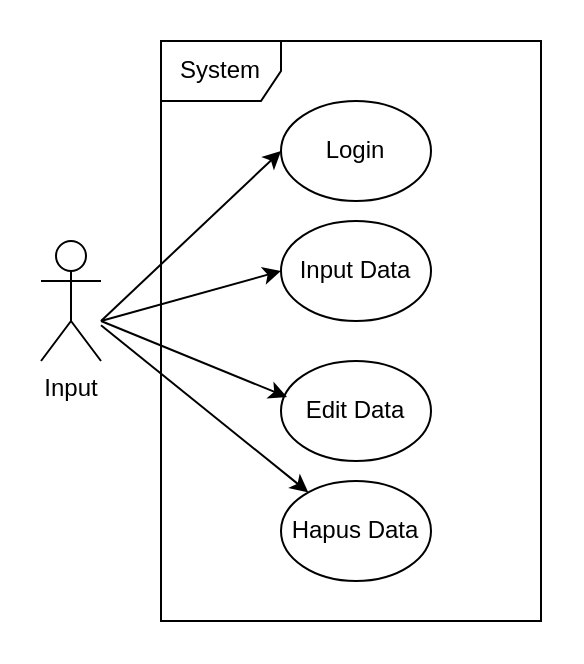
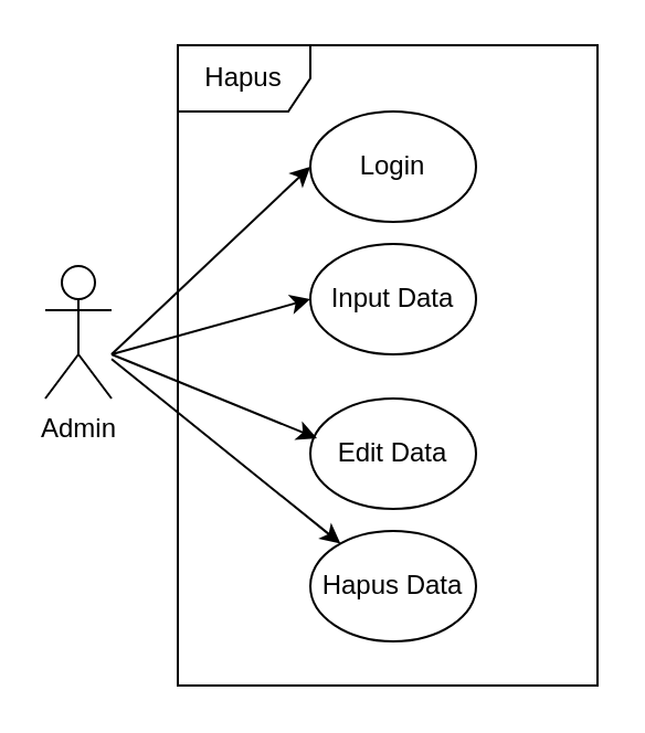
  <mxCell id="0" />
  <mxCell id="1" parent="0" />
- <mxCell id="2" value="Input" style="shape=umlActor;verticalLabelPosition=bottom;verticalAlign=top;html=1;outlineConnect=0;" parent="1" vertex="1"><mxGeometry x="20" y="120" width="30" height="60" as="geometry" /></mxCell>
+ <mxCell id="2" value="Admin" style="shape=umlActor;verticalLabelPosition=bottom;verticalAlign=top;html=1;outlineConnect=0;" parent="1" vertex="1"><mxGeometry x="20" y="120" width="30" height="60" as="geometry" /></mxCell>
  <mxCell id="3" value="Login" style="ellipse;whiteSpace=wrap;html=1;" parent="1" vertex="1"><mxGeometry x="140" y="50" width="75" height="50" as="geometry" /></mxCell>
  <mxCell id="4" value="Input Data" style="ellipse;whiteSpace=wrap;html=1;" parent="1" vertex="1"><mxGeometry x="140" y="110" width="75" height="50" as="geometry" /></mxCell>
  <mxCell id="5" value="Edit Data" style="ellipse;whiteSpace=wrap;html=1;" parent="1" vertex="1"><mxGeometry x="140" y="180" width="75" height="50" as="geometry" /></mxCell>
  <mxCell id="6" value="Hapus Data" style="ellipse;whiteSpace=wrap;html=1;" parent="1" vertex="1"><mxGeometry x="140" y="240" width="75" height="50" as="geometry" /></mxCell>
  <mxCell id="7" value="" style="endArrow=classic;html=1;entryX=0;entryY=0.5;entryDx=0;entryDy=0;" parent="1" target="3" edge="1"><mxGeometry width="50" height="50" relative="1" as="geometry"><mxPoint x="50" y="160" as="sourcePoint" /><mxPoint x="110" y="240" as="targetPoint" /></mxGeometry></mxCell>
  <mxCell id="8" value="" style="endArrow=classic;html=1;entryX=0;entryY=0.5;entryDx=0;entryDy=0;" parent="1" target="4" edge="1"><mxGeometry width="50" height="50" relative="1" as="geometry"><mxPoint x="50" y="160" as="sourcePoint" /><mxPoint x="90" y="270" as="targetPoint" /></mxGeometry></mxCell>
  <mxCell id="9" value="" style="endArrow=classic;html=1;entryX=0.04;entryY=0.36;entryDx=0;entryDy=0;entryPerimeter=0;" parent="1" target="5" edge="1"><mxGeometry width="50" height="50" relative="1" as="geometry"><mxPoint x="50" y="160" as="sourcePoint" /><mxPoint x="290" y="210" as="targetPoint" /></mxGeometry></mxCell>
  <mxCell id="10" value="" style="endArrow=classic;html=1;" parent="1" source="2" target="6" edge="1"><mxGeometry width="50" height="50" relative="1" as="geometry"><mxPoint x="50" y="190" as="sourcePoint" /><mxPoint x="300" y="210" as="targetPoint" /></mxGeometry></mxCell>
- <mxCell id="11" value="System" style="shape=umlFrame;whiteSpace=wrap;html=1;" vertex="1" parent="1"><mxGeometry x="80" y="20" width="190" height="290" as="geometry" /></mxCell>
+ <mxCell id="11" value="Hapus" style="shape=umlFrame;whiteSpace=wrap;html=1;" vertex="1" parent="1"><mxGeometry x="80" y="20" width="190" height="290" as="geometry" /></mxCell>
